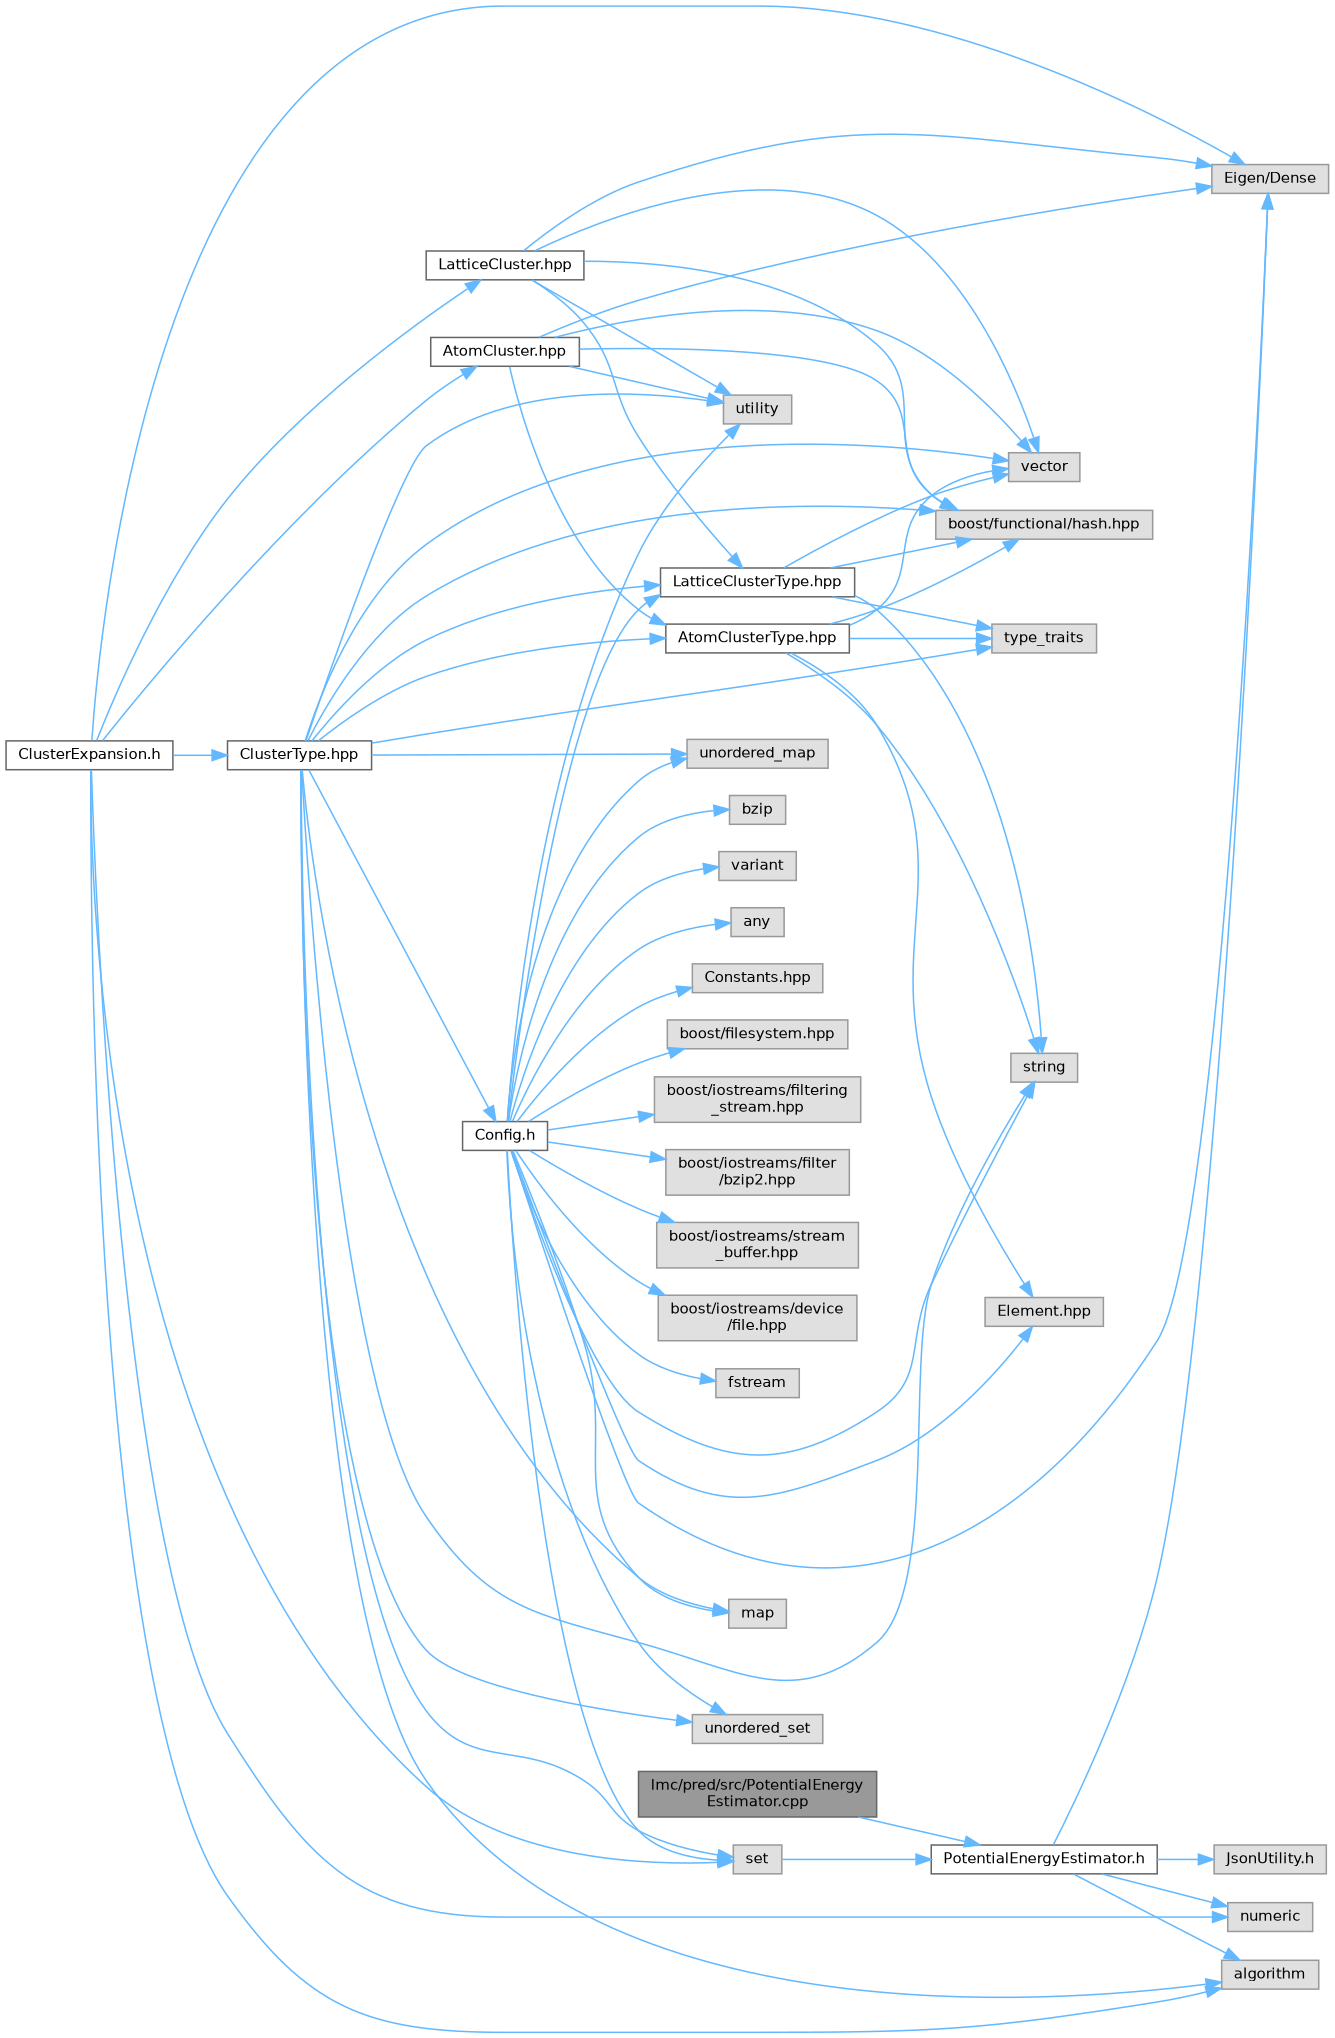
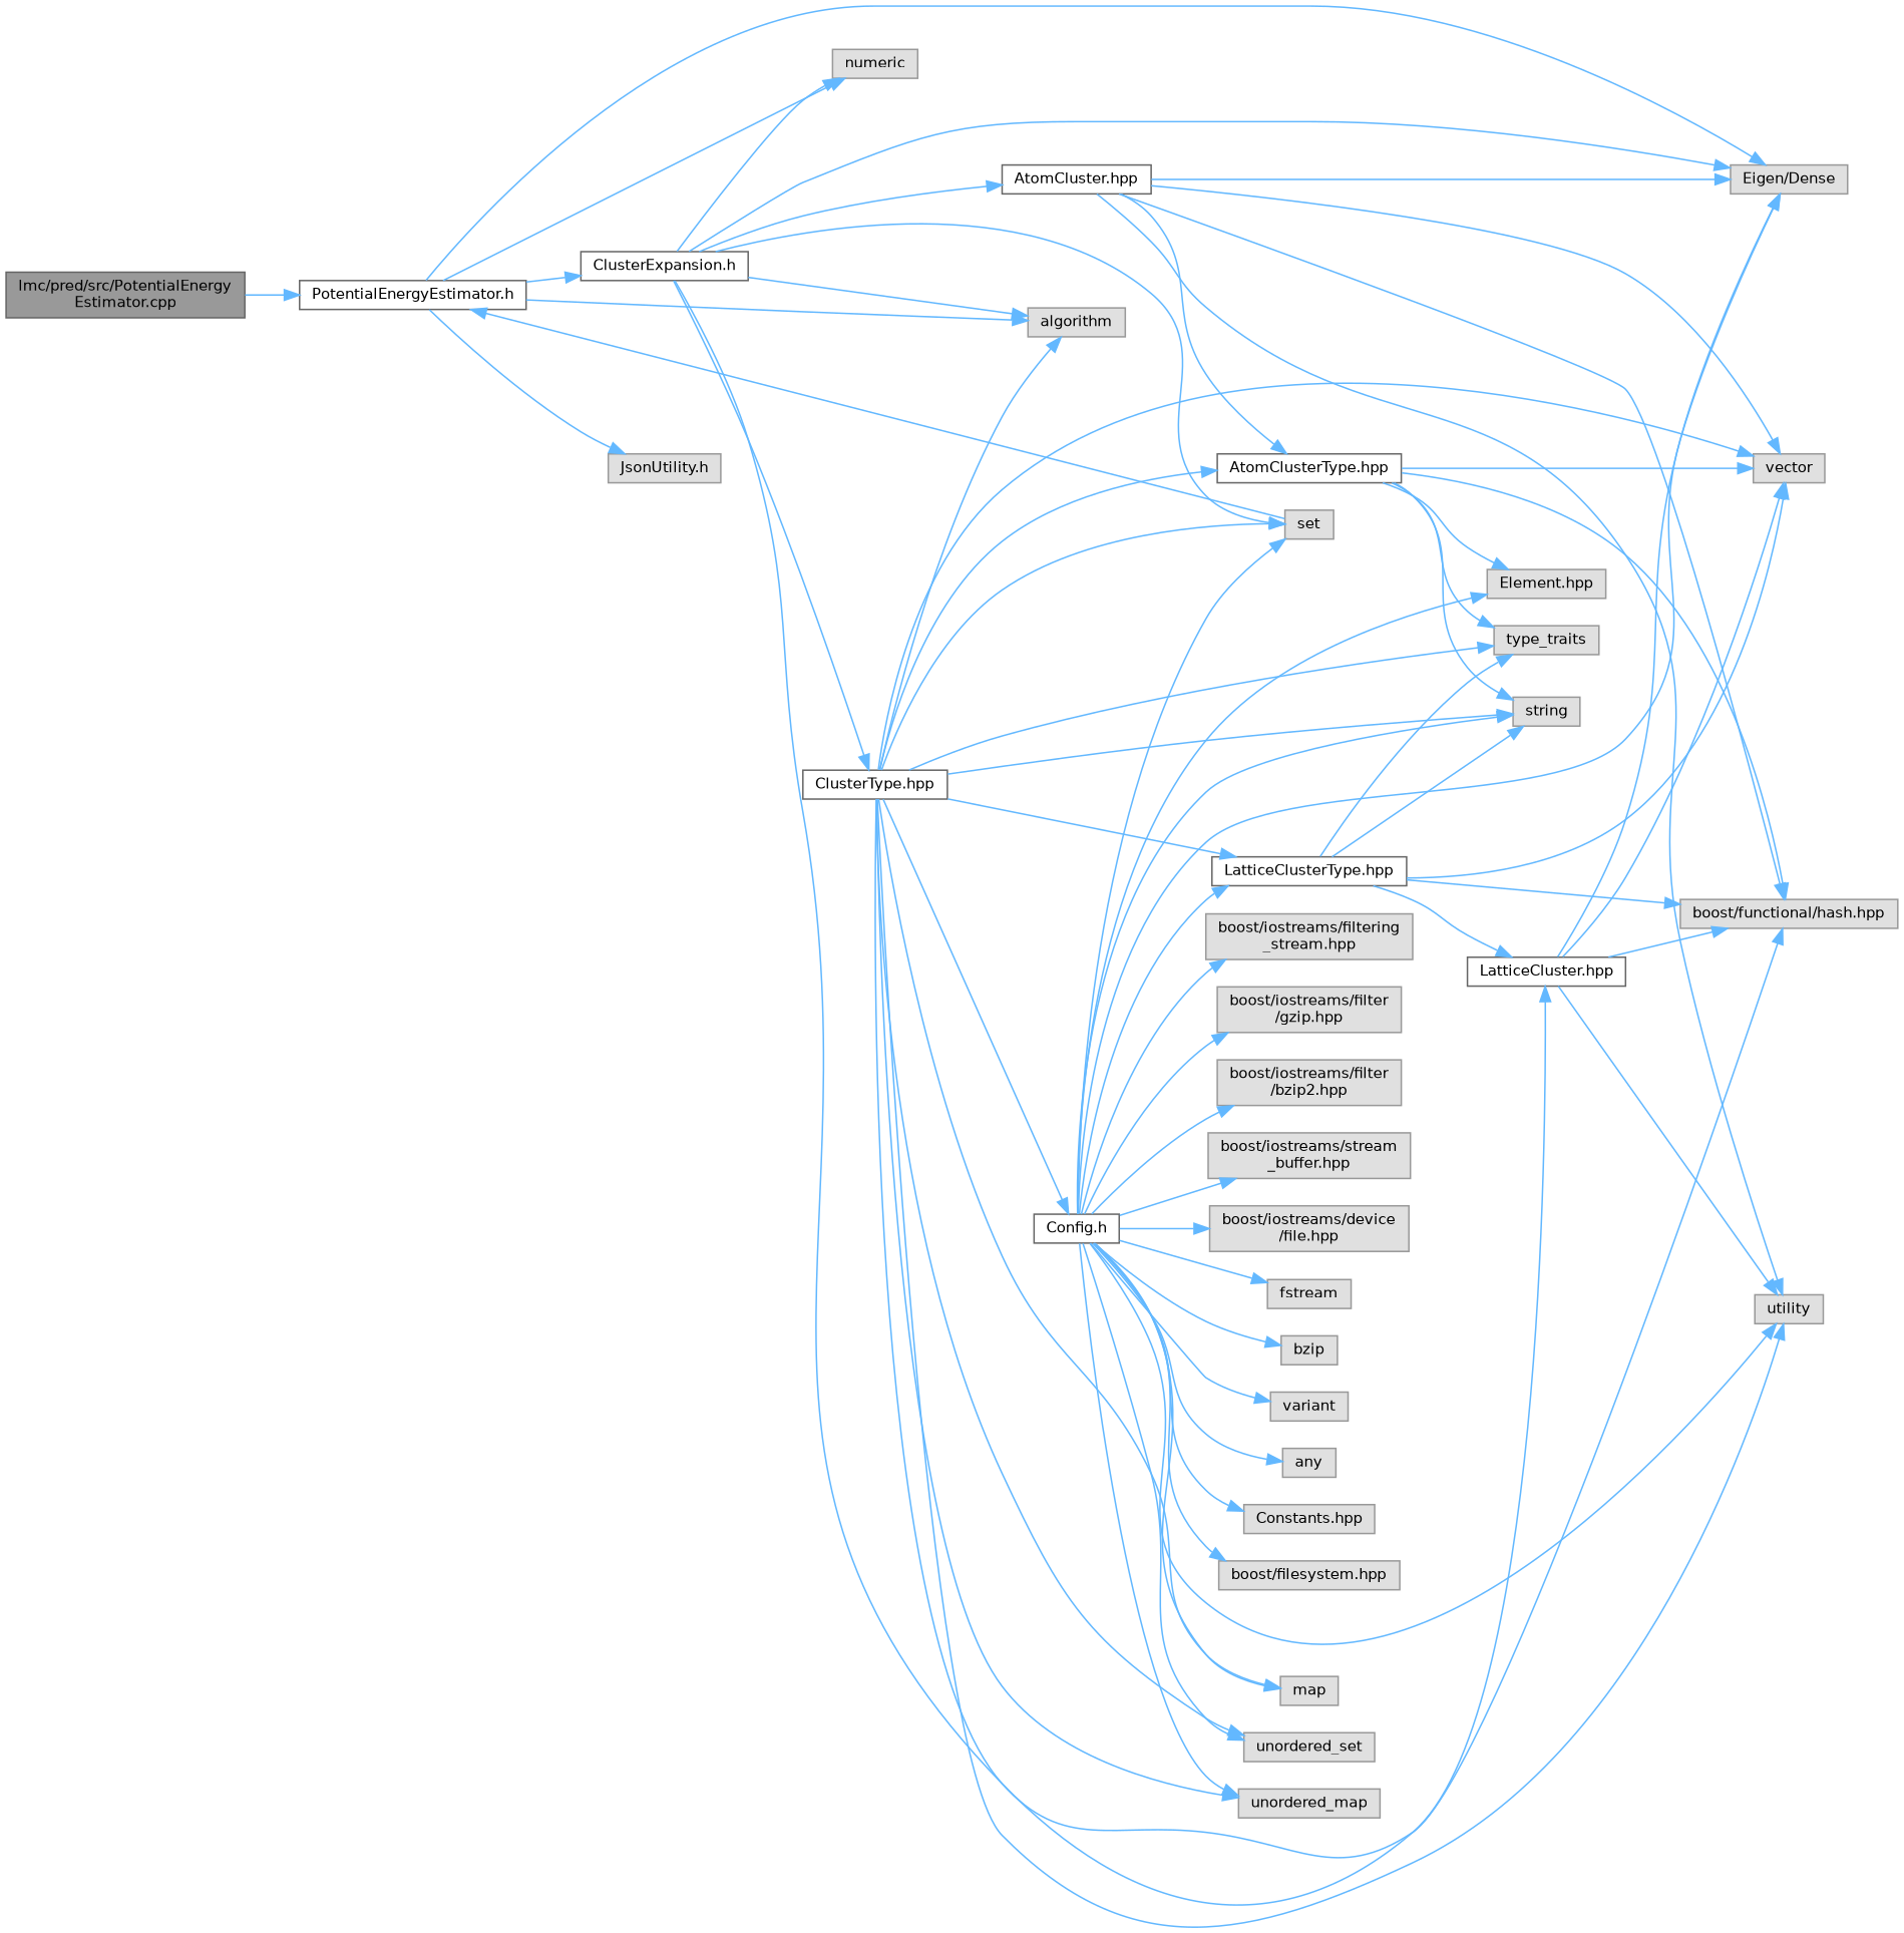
  digraph {
    rankdir=LR
    node [color=grey60 fillcolor="#E0E0E0" fontname=Helvetica fontsize=10 shape=box style=filled]
    edge [color=steelblue1 fontname=Helvetica fontsize=10 labelfontname=Helvetica labelfontsize=10 style=solid]
    n1 [color=gray40 fillcolor=grey60 fontcolor=black height=0.2 label="lmc/pred/src/PotentialEnergy\lEstimator.cpp" width=0.4]
    n2 [color=grey40 fillcolor=white height=0.2 label="PotentialEnergyEstimator.h" width=0.4]
    n3 [height=0.2 label=numeric width=0.4]
    n4 [height=0.2 label=algorithm width=0.4]
    n5 [height=0.2 label="Eigen/Dense" width=0.4]
    n6 [color=grey40 fillcolor=white height=0.2 label="ClusterExpansion.h" width=0.4]
    n7 [height=0.2 label="JsonUtility.h" width=0.4]
    n8 [height=0.2 label=set width=0.4]
    n9 [color=grey40 fillcolor=white height=0.2 label="LatticeCluster.hpp" width=0.4]
    n10 [color=grey40 fillcolor=white height=0.2 label="AtomCluster.hpp" width=0.4]
    n11 [color=grey40 fillcolor=white height=0.2 label="ClusterType.hpp" width=0.4]
    n12 [height=0.2 label=utility width=0.4]
    n13 [height=0.2 label=vector width=0.4]
    n14 [height=0.2 label="boost/functional/hash.hpp" width=0.4]
    n15 [color=grey40 fillcolor=white height=0.2 label="LatticeClusterType.hpp" width=0.4]
    n16 [color=grey40 fillcolor=white height=0.2 label="AtomClusterType.hpp" width=0.4]
    n17 [height=0.2 label=string width=0.4]
    n18 [height=0.2 label=type_traits width=0.4]
    n19 [height=0.2 label=map width=0.4]
    n20 [height=0.2 label=unordered_set width=0.4]
    n21 [height=0.2 label=unordered_map width=0.4]
    n22 [color=grey40 fillcolor=white height=0.2 label="Config.h" width=0.4]
    n23 [height=0.2 label="Element.hpp" width=0.4]
    n24 [height=0.2 label=fstream width=0.4]
    n25 [height=0.2 label=bzip width=0.4]
    n26 [height=0.2 label=variant width=0.4]
    n27 [height=0.2 label=any width=0.4]
    n28 [height=0.2 label="Constants.hpp" width=0.4]
    n29 [height=0.2 label="boost/filesystem.hpp" width=0.4]
    n30 [height=0.2 label="boost/iostreams/filtering\l_stream.hpp" width=0.4]
+   n31 [height=0.2 label="boost/iostreams/filter\l/gzip.hpp" width=0.4]
    n32 [height=0.2 label="boost/iostreams/filter\l/bzip2.hpp" width=0.4]
    n33 [height=0.2 label="boost/iostreams/stream\l_buffer.hpp" width=0.4]
    n34 [height=0.2 label="boost/iostreams/device\l/file.hpp" width=0.4]
    n1 -> n2
    n2 -> n3
    n2 -> n4
    n2 -> n5
+   n2 -> n6
    n2 -> n7
    n6 -> n3
    n6 -> n4
    n6 -> n5
    n6 -> n8
    n6 -> n9
    n6 -> n10
    n6 -> n11
    n8 -> n2
    n9 -> n5
    n9 -> n12
    n9 -> n13
    n9 -> n14
-   n9 -> n15
+   n15 -> n9
    n10 -> n5
    n10 -> n12
    n10 -> n13
    n10 -> n14
    n10 -> n16
    n11 -> n4
    n11 -> n8
    n11 -> n12
    n11 -> n13
    n11 -> n14
    n11 -> n15
    n11 -> n16
    n11 -> n17
    n11 -> n18
    n11 -> n19
    n11 -> n20
    n11 -> n21
    n11 -> n22
    n15 -> n13
    n15 -> n14
    n15 -> n17
    n15 -> n18
    n16 -> n13
    n16 -> n14
    n16 -> n17
    n16 -> n18
    n16 -> n23
    n22 -> n5
    n22 -> n8
    n22 -> n12
    n22 -> n15
    n22 -> n17
    n22 -> n19
    n22 -> n20
    n22 -> n21
    n22 -> n23
    n22 -> n24
    n22 -> n25
    n22 -> n26
    n22 -> n27
    n22 -> n28
    n22 -> n29
    n22 -> n30
+   n22 -> n31
    n22 -> n32
    n22 -> n33
    n22 -> n34
  }
